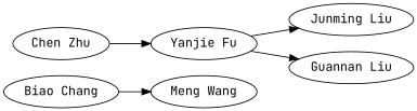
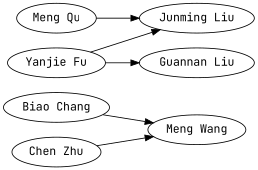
  strict digraph {
    fontname="JetBrains Mono"
    rankdir=LR
    node [fontname="JetBrains Mono"]
    edge [fontname="JetBrains Mono"]
    n1 [label="Meng Wang"]
    "Biao Chang"
+   "Meng Qu"
    "Junming Liu"
    "Yanjie Fu"
    "Guannan Liu"
    "Chen Zhu"
    "Biao Chang" -> n1
+   "Meng Qu" -> "Junming Liu"
    "Yanjie Fu" -> "Junming Liu"
    "Yanjie Fu" -> "Guannan Liu"
-   "Chen Zhu" -> "Yanjie Fu"
+   "Chen Zhu" -> n1
  }
